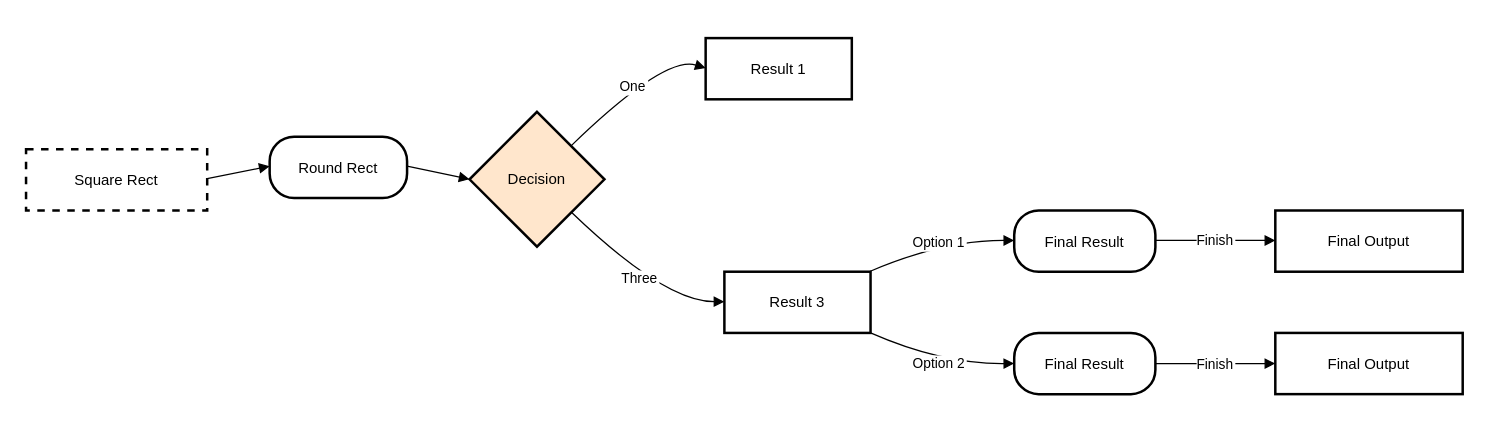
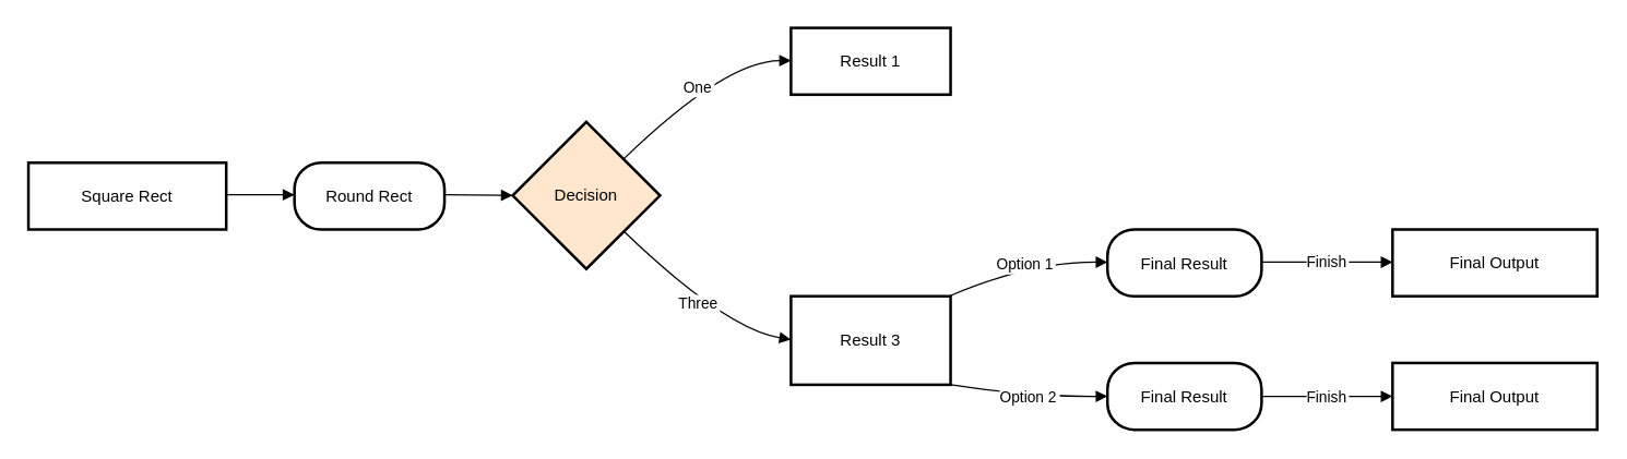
  <mxCell id="0" />
  <mxCell id="1" parent="0" />
- <mxCell id="2" value="Square Rect" style="whiteSpace=wrap;strokeWidth=2;dashed=1;" vertex="1" parent="1"><mxGeometry x="20" y="119" width="145" height="49" as="geometry" /></mxCell>
- <mxCell id="3" value="Round Rect" style="rounded=1;arcSize=40;strokeWidth=2" vertex="1" parent="1"><mxGeometry x="215" y="109" width="110" height="49" as="geometry" /></mxCell>
+ <mxCell id="2" value="Square Rect" style="whiteSpace=wrap;strokeWidth=2;" vertex="1" parent="1"><mxGeometry x="20" y="119" width="145" height="49" as="geometry" /></mxCell>
+ <mxCell id="3" value="Round Rect" style="rounded=1;arcSize=40;strokeWidth=2" vertex="1" parent="1"><mxGeometry x="215" y="119" width="110" height="49" as="geometry" /></mxCell>
  <mxCell id="4" value="Decision" style="rhombus;strokeWidth=2;whiteSpace=wrap;fillColor=#ffe6cc;" vertex="1" parent="1"><mxGeometry x="375" y="89" width="108" height="108" as="geometry" /></mxCell>
- <mxCell id="5" value="Result 1" style="whiteSpace=wrap;strokeWidth=2;" vertex="1" parent="1"><mxGeometry x="564" y="30" width="117" height="49" as="geometry" /></mxCell>
- <mxCell id="6" value="Result 3" style="whiteSpace=wrap;strokeWidth=2;" vertex="1" parent="1"><mxGeometry x="579" y="217" width="117" height="49" as="geometry" /></mxCell>
+ <mxCell id="5" value="Result 1" style="whiteSpace=wrap;strokeWidth=2;" vertex="1" parent="1"><mxGeometry x="579" y="20" width="117" height="49" as="geometry" /></mxCell>
+ <mxCell id="6" value="Result 3" style="whiteSpace=wrap;strokeWidth=2;" vertex="1" parent="1"><mxGeometry x="579" y="217" width="117" height="65" as="geometry" /></mxCell>
  <mxCell id="7" value="Final Result" style="rounded=1;arcSize=40;strokeWidth=2" vertex="1" parent="1"><mxGeometry x="811" y="168" width="113" height="49" as="geometry" /></mxCell>
  <mxCell id="8" value="Final Result" style="rounded=1;arcSize=40;strokeWidth=2" vertex="1" parent="1"><mxGeometry x="811" y="266" width="113" height="49" as="geometry" /></mxCell>
  <mxCell id="9" value="Final Output" style="whiteSpace=wrap;strokeWidth=2;" vertex="1" parent="1"><mxGeometry x="1020" y="168" width="150" height="49" as="geometry" /></mxCell>
  <mxCell id="10" value="Final Output" style="whiteSpace=wrap;strokeWidth=2;" vertex="1" parent="1"><mxGeometry x="1020" y="266" width="150" height="49" as="geometry" /></mxCell>
  <mxCell id="11" value="" style="curved=1;startArrow=none;endArrow=block;exitX=1;exitY=0.48;entryX=0;entryY=0.48;" edge="1" parent="1" source="2" target="3"><mxGeometry relative="1" as="geometry"><Array as="points" /></mxGeometry></mxCell>
  <mxCell id="12" value="" style="curved=1;startArrow=none;endArrow=block;exitX=1;exitY=0.48;entryX=0;entryY=0.5;" edge="1" parent="1" source="3" target="4"><mxGeometry relative="1" as="geometry"><Array as="points" /></mxGeometry></mxCell>
  <mxCell id="13" value="One" style="curved=1;startArrow=none;endArrow=block;exitX=1;exitY=0.01;entryX=0;entryY=0.49;" edge="1" parent="1" source="4" target="5"><mxGeometry relative="1" as="geometry"><Array as="points"><mxPoint x="531" y="44" /></Array></mxGeometry></mxCell>
  <mxCell id="14" value="Three" style="curved=1;startArrow=none;endArrow=block;exitX=1;exitY=0.98;entryX=0;entryY=0.49;" edge="1" parent="1" source="4" target="6"><mxGeometry relative="1" as="geometry"><Array as="points"><mxPoint x="531" y="241" /></Array></mxGeometry></mxCell>
  <mxCell id="15" value="Option 1" style="curved=1;startArrow=none;endArrow=block;exitX=0.99;exitY=0;entryX=0;entryY=0.49;" edge="1" parent="1" source="6" target="7"><mxGeometry relative="1" as="geometry"><Array as="points"><mxPoint x="753" y="192" /></Array></mxGeometry></mxCell>
  <mxCell id="16" value="Option 2" style="curved=1;startArrow=none;endArrow=block;exitX=0.99;exitY=0.99;entryX=0;entryY=0.5;" edge="1" parent="1" source="6" target="8"><mxGeometry relative="1" as="geometry"><Array as="points"><mxPoint x="753" y="291" /></Array></mxGeometry></mxCell>
  <mxCell id="17" value="Finish" style="curved=1;startArrow=none;endArrow=block;exitX=1;exitY=0.49;entryX=0;entryY=0.49;" edge="1" parent="1" source="7" target="9"><mxGeometry relative="1" as="geometry"><Array as="points" /></mxGeometry></mxCell>
  <mxCell id="18" value="Finish" style="curved=1;startArrow=none;endArrow=block;exitX=1;exitY=0.5;entryX=0;entryY=0.5;" edge="1" parent="1" source="8" target="10"><mxGeometry relative="1" as="geometry"><Array as="points" /></mxGeometry></mxCell>
